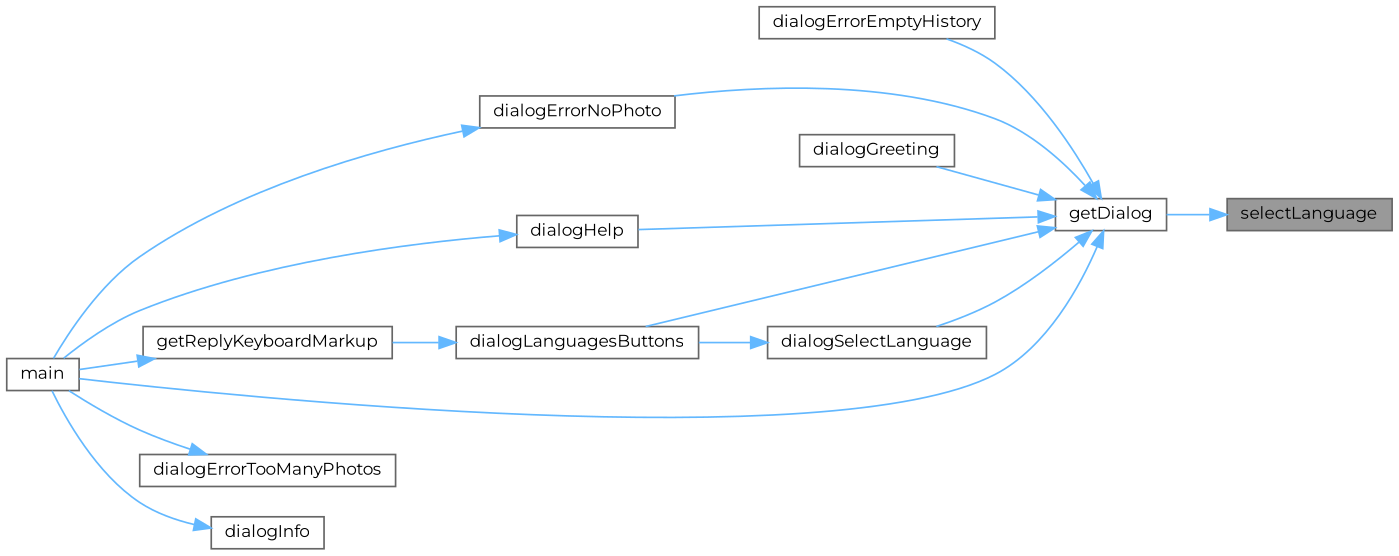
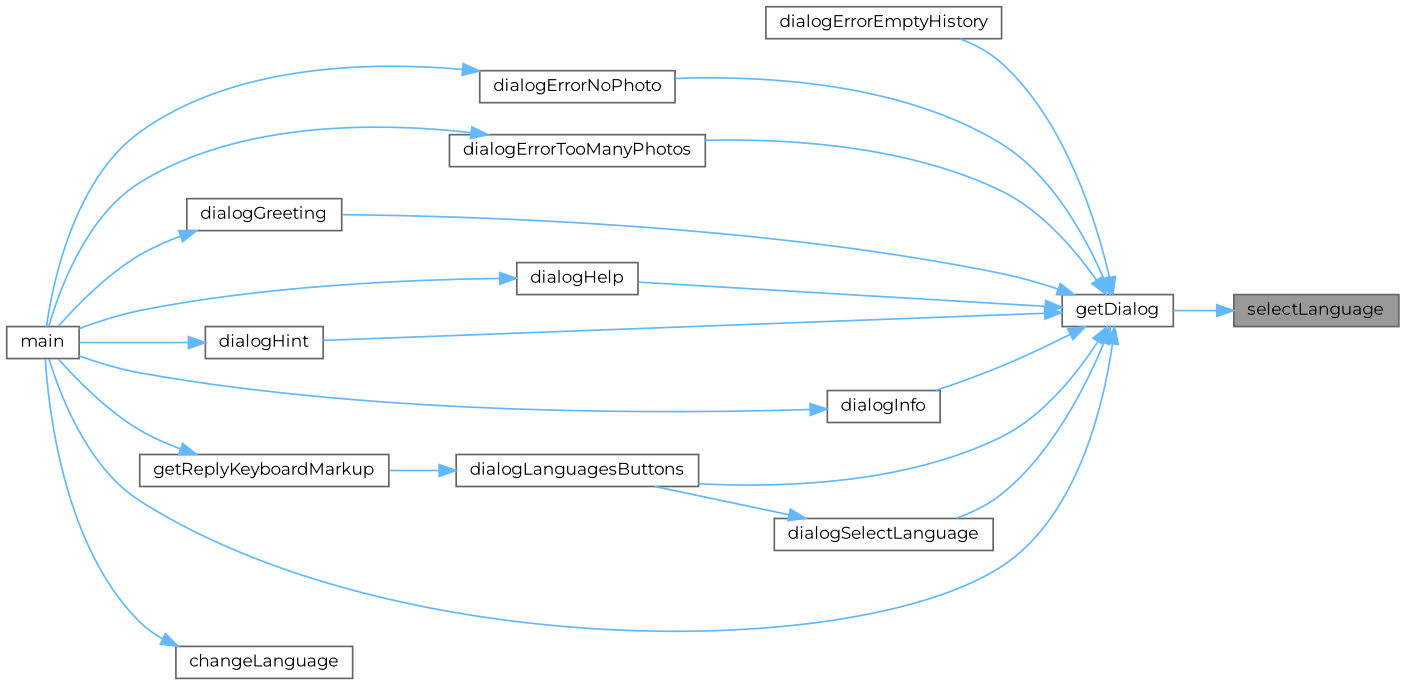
  digraph {
    fontname=Montserrat
    rankdir=RL
    node [color=grey40 fillcolor=white fontname=Montserrat fontsize=10 shape=box style=filled]
    edge [color=steelblue1 dir=back fontname=Montserrat fontsize=10 labelfontname=Helvetica labelfontsize=10 style=solid]
    n1 [color=gray40 fillcolor=grey60 fontcolor=black height=0.2 label=selectLanguage width=0.4]
    n2 [height=0.2 label=getDialog width=0.4]
    n3 [height=0.2 label=dialogErrorEmptyHistory width=0.4]
    n4 [height=0.2 label=dialogErrorNoPhoto width=0.4]
    n5 [height=0.2 label=dialogErrorTooManyPhotos width=0.4]
    n6 [height=0.2 label=dialogGreeting width=0.4]
    n7 [height=0.2 label=dialogHelp width=0.4]
+   n8 [height=0.2 label=dialogHint width=0.4]
    n9 [height=0.2 label=dialogInfo width=0.4]
    n10 [height=0.2 label=dialogLanguagesButtons width=0.4]
    n11 [height=0.2 label=dialogSelectLanguage width=0.4]
    n12 [height=0.2 label=main width=0.4]
    n13 [height=0.2 label=getReplyKeyboardMarkup width=0.4]
+   n14 [height=0.2 label=changeLanguage width=0.4]
    n1 -> n2
    n2 -> n3
    n2 -> n4
+   n2 -> n5
    n2 -> n6
    n2 -> n7
+   n2 -> n8
+   n2 -> n9
    n2 -> n10
    n2 -> n11
    n2 -> n12
    n4 -> n12
    n5 -> n12
+   n6 -> n12
    n7 -> n12
+   n8 -> n12
    n9 -> n12
    n10 -> n13
    n11 -> n10
    n13 -> n12
+   n14 -> n12
  }
